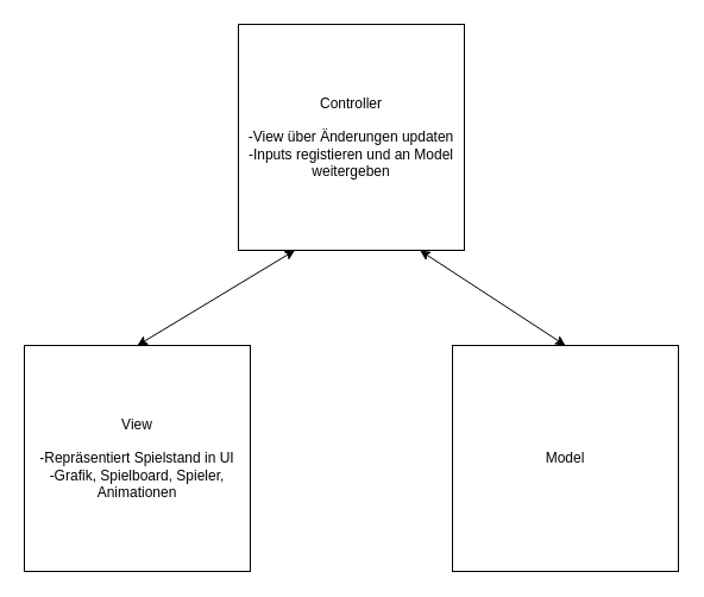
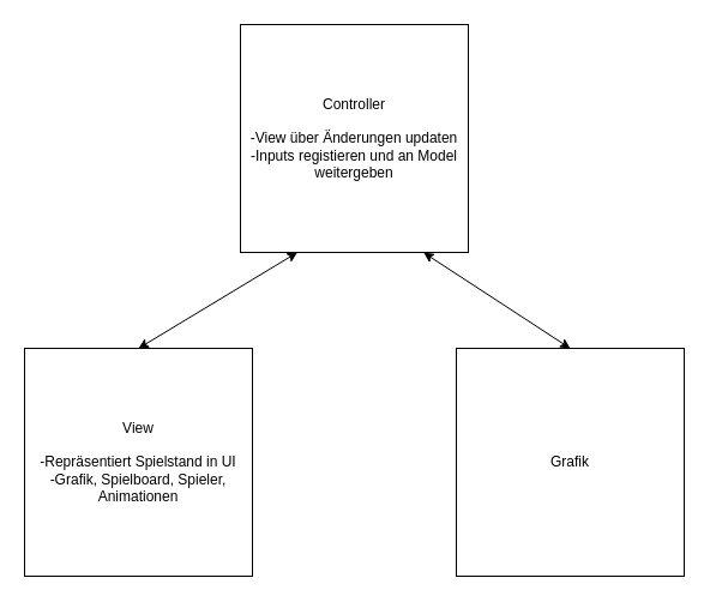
  <mxCell id="0" />
  <mxCell id="1" parent="0" />
  <mxCell id="2" value="View&lt;br&gt;&lt;br&gt;-Repräsentiert Spielstand in UI&lt;br&gt;-Grafik, Spielboard, Spieler, Animationen" style="whiteSpace=wrap;html=1;aspect=fixed;" vertex="1" parent="1"><mxGeometry x="20" y="290" width="190" height="190" as="geometry" /></mxCell>
- <mxCell id="3" value="Model" style="whiteSpace=wrap;html=1;aspect=fixed;" vertex="1" parent="1"><mxGeometry x="380" y="290" width="190" height="190" as="geometry" /></mxCell>
+ <mxCell id="3" value="Grafik" style="whiteSpace=wrap;html=1;aspect=fixed;" vertex="1" parent="1"><mxGeometry x="380" y="290" width="190" height="190" as="geometry" /></mxCell>
  <mxCell id="4" value="Controller&lt;br&gt;&lt;br&gt;-View über Änderungen updaten&lt;br&gt;-Inputs registieren und an Model weitergeben&lt;br&gt;" style="whiteSpace=wrap;html=1;aspect=fixed;" vertex="1" parent="1"><mxGeometry x="200" y="20" width="190" height="190" as="geometry" /></mxCell>
  <mxCell id="5" value="" style="endArrow=classic;startArrow=classic;html=1;rounded=0;exitX=0.5;exitY=0;exitDx=0;exitDy=0;entryX=0.25;entryY=1;entryDx=0;entryDy=0;" edge="1" parent="1" source="2" target="4"><mxGeometry width="50" height="50" relative="1" as="geometry"><mxPoint x="240" y="250" as="sourcePoint" /><mxPoint x="290" y="200" as="targetPoint" /></mxGeometry></mxCell>
  <mxCell id="6" value="" style="endArrow=classic;startArrow=classic;html=1;rounded=0;exitX=0.5;exitY=0;exitDx=0;exitDy=0;entryX=0.804;entryY=1.001;entryDx=0;entryDy=0;entryPerimeter=0;" edge="1" parent="1" source="3" target="4"><mxGeometry width="50" height="50" relative="1" as="geometry"><mxPoint x="125" y="300" as="sourcePoint" /><mxPoint x="258" y="220" as="targetPoint" /></mxGeometry></mxCell>
